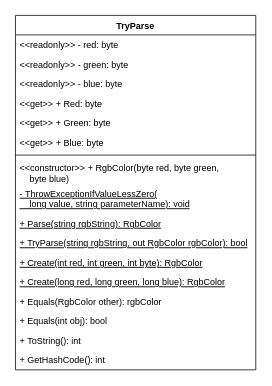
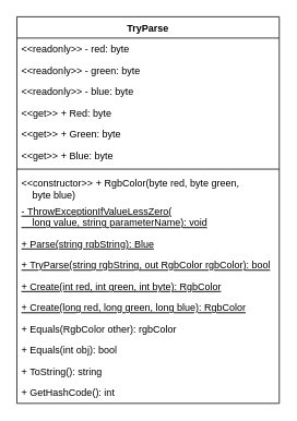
  <mxCell id="0" />
  <mxCell id="1" parent="0" />
  <mxCell id="2" value="TryParse" style="swimlane;fontStyle=1;align=center;verticalAlign=top;childLayout=stackLayout;horizontal=1;startSize=26;horizontalStack=0;resizeParent=1;resizeParentMax=0;resizeLast=0;collapsible=1;marginBottom=0;" parent="1" vertex="1"><mxGeometry x="20" y="20" width="320" height="472" as="geometry" /></mxCell>
  <mxCell id="3" value="&lt;&lt;readonly&gt;&gt; - red: byte" style="text;strokeColor=none;fillColor=none;align=left;verticalAlign=top;spacingLeft=4;spacingRight=4;overflow=hidden;rotatable=0;points=[[0,0.5],[1,0.5]];portConstraint=eastwest;" parent="2" vertex="1"><mxGeometry y="26" width="320" height="26" as="geometry" /></mxCell>
  <mxCell id="4" value="&lt;&lt;readonly&gt;&gt; - green: byte" style="text;strokeColor=none;fillColor=none;align=left;verticalAlign=top;spacingLeft=4;spacingRight=4;overflow=hidden;rotatable=0;points=[[0,0.5],[1,0.5]];portConstraint=eastwest;" parent="2" vertex="1"><mxGeometry y="52" width="320" height="26" as="geometry" /></mxCell>
  <mxCell id="5" value="&lt;&lt;readonly&gt;&gt; - blue: byte" style="text;strokeColor=none;fillColor=none;align=left;verticalAlign=top;spacingLeft=4;spacingRight=4;overflow=hidden;rotatable=0;points=[[0,0.5],[1,0.5]];portConstraint=eastwest;" parent="2" vertex="1"><mxGeometry y="78" width="320" height="26" as="geometry" /></mxCell>
  <mxCell id="6" value="&lt;&lt;get&gt;&gt; + Red: byte" style="text;strokeColor=none;fillColor=none;align=left;verticalAlign=top;spacingLeft=4;spacingRight=4;overflow=hidden;rotatable=0;points=[[0,0.5],[1,0.5]];portConstraint=eastwest;" parent="2" vertex="1"><mxGeometry y="104" width="320" height="26" as="geometry" /></mxCell>
  <mxCell id="7" value="&lt;&lt;get&gt;&gt; + Green: byte" style="text;strokeColor=none;fillColor=none;align=left;verticalAlign=top;spacingLeft=4;spacingRight=4;overflow=hidden;rotatable=0;points=[[0,0.5],[1,0.5]];portConstraint=eastwest;" parent="2" vertex="1"><mxGeometry y="130" width="320" height="26" as="geometry" /></mxCell>
  <mxCell id="8" value="&lt;&lt;get&gt;&gt; + Blue: byte" style="text;strokeColor=none;fillColor=none;align=left;verticalAlign=top;spacingLeft=4;spacingRight=4;overflow=hidden;rotatable=0;points=[[0,0.5],[1,0.5]];portConstraint=eastwest;" parent="2" vertex="1"><mxGeometry y="156" width="320" height="26" as="geometry" /></mxCell>
  <mxCell id="9" value="" style="line;strokeWidth=1;fillColor=none;align=left;verticalAlign=middle;spacingTop=-1;spacingLeft=3;spacingRight=3;rotatable=0;labelPosition=right;points=[];portConstraint=eastwest;" parent="2" vertex="1"><mxGeometry y="182" width="320" height="8" as="geometry" /></mxCell>
  <mxCell id="10" value="&lt;&lt;constructor&gt;&gt; + RgbColor(byte red, byte green,&#10;    byte blue)" style="text;strokeColor=none;fillColor=none;align=left;verticalAlign=top;spacingLeft=4;spacingRight=4;overflow=hidden;rotatable=0;points=[[0,0.5],[1,0.5]];portConstraint=eastwest;" parent="2" vertex="1"><mxGeometry y="190" width="320" height="34" as="geometry" /></mxCell>
  <mxCell id="11" value="- ThrowExceptionIfValueLessZero(&#10;    long value, string parameterName): void" style="text;strokeColor=none;fillColor=none;align=left;verticalAlign=top;spacingLeft=4;spacingRight=4;overflow=hidden;rotatable=0;points=[[0,0.5],[1,0.5]];portConstraint=eastwest;fontStyle=4" parent="2" vertex="1"><mxGeometry y="224" width="320" height="40" as="geometry" /></mxCell>
- <mxCell id="12" value="+ Parse(string rgbString): RgbColor" style="text;strokeColor=none;fillColor=none;align=left;verticalAlign=top;spacingLeft=4;spacingRight=4;overflow=hidden;rotatable=0;points=[[0,0.5],[1,0.5]];portConstraint=eastwest;fontStyle=4" parent="2" vertex="1"><mxGeometry y="264" width="320" height="26" as="geometry" /></mxCell>
+ <mxCell id="12" value="+ Parse(string rgbString): Blue" style="text;strokeColor=none;fillColor=none;align=left;verticalAlign=top;spacingLeft=4;spacingRight=4;overflow=hidden;rotatable=0;points=[[0,0.5],[1,0.5]];portConstraint=eastwest;fontStyle=4" parent="2" vertex="1"><mxGeometry y="264" width="320" height="26" as="geometry" /></mxCell>
  <mxCell id="13" value="+ TryParse(string rgbString, out RgbColor rgbColor): bool" style="text;strokeColor=none;fillColor=none;align=left;verticalAlign=top;spacingLeft=4;spacingRight=4;overflow=hidden;rotatable=0;points=[[0,0.5],[1,0.5]];portConstraint=eastwest;fontStyle=4" parent="2" vertex="1"><mxGeometry y="290" width="320" height="26" as="geometry" /></mxCell>
  <mxCell id="14" value="+ Create(int red, int green, int byte): RgbColor" style="text;strokeColor=none;fillColor=none;align=left;verticalAlign=top;spacingLeft=4;spacingRight=4;overflow=hidden;rotatable=0;points=[[0,0.5],[1,0.5]];portConstraint=eastwest;fontStyle=4" parent="2" vertex="1"><mxGeometry y="316" width="320" height="26" as="geometry" /></mxCell>
  <mxCell id="15" value="+ Create(long red, long green, long blue): RgbColor" style="text;strokeColor=none;fillColor=none;align=left;verticalAlign=top;spacingLeft=4;spacingRight=4;overflow=hidden;rotatable=0;points=[[0,0.5],[1,0.5]];portConstraint=eastwest;fontStyle=4" parent="2" vertex="1"><mxGeometry y="342" width="320" height="26" as="geometry" /></mxCell>
  <mxCell id="16" value="+ Equals(RgbColor other): rgbColor" style="text;strokeColor=none;fillColor=none;align=left;verticalAlign=top;spacingLeft=4;spacingRight=4;overflow=hidden;rotatable=0;points=[[0,0.5],[1,0.5]];portConstraint=eastwest;" parent="2" vertex="1"><mxGeometry y="368" width="320" height="26" as="geometry" /></mxCell>
  <mxCell id="17" value="+ Equals(int obj): bool" style="text;strokeColor=none;fillColor=none;align=left;verticalAlign=top;spacingLeft=4;spacingRight=4;overflow=hidden;rotatable=0;points=[[0,0.5],[1,0.5]];portConstraint=eastwest;" parent="2" vertex="1"><mxGeometry y="394" width="320" height="26" as="geometry" /></mxCell>
- <mxCell id="18" value="+ ToString(): int" style="text;strokeColor=none;fillColor=none;align=left;verticalAlign=top;spacingLeft=4;spacingRight=4;overflow=hidden;rotatable=0;points=[[0,0.5],[1,0.5]];portConstraint=eastwest;" parent="2" vertex="1"><mxGeometry y="420" width="320" height="26" as="geometry" /></mxCell>
+ <mxCell id="18" value="+ ToString(): string" style="text;strokeColor=none;fillColor=none;align=left;verticalAlign=top;spacingLeft=4;spacingRight=4;overflow=hidden;rotatable=0;points=[[0,0.5],[1,0.5]];portConstraint=eastwest;" parent="2" vertex="1"><mxGeometry y="420" width="320" height="26" as="geometry" /></mxCell>
  <mxCell id="19" value="+ GetHashCode(): int" style="text;strokeColor=none;fillColor=none;align=left;verticalAlign=top;spacingLeft=4;spacingRight=4;overflow=hidden;rotatable=0;points=[[0,0.5],[1,0.5]];portConstraint=eastwest;" parent="2" vertex="1"><mxGeometry y="446" width="320" height="26" as="geometry" /></mxCell>
